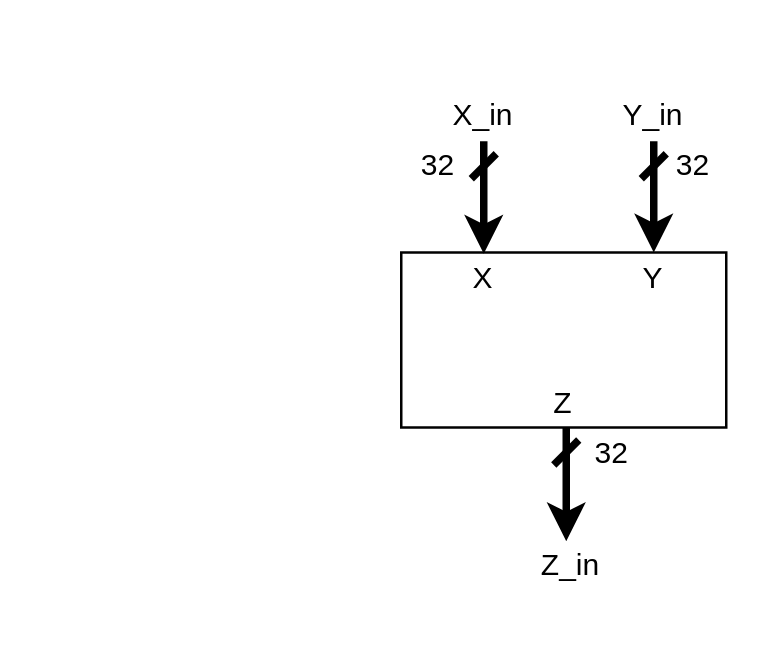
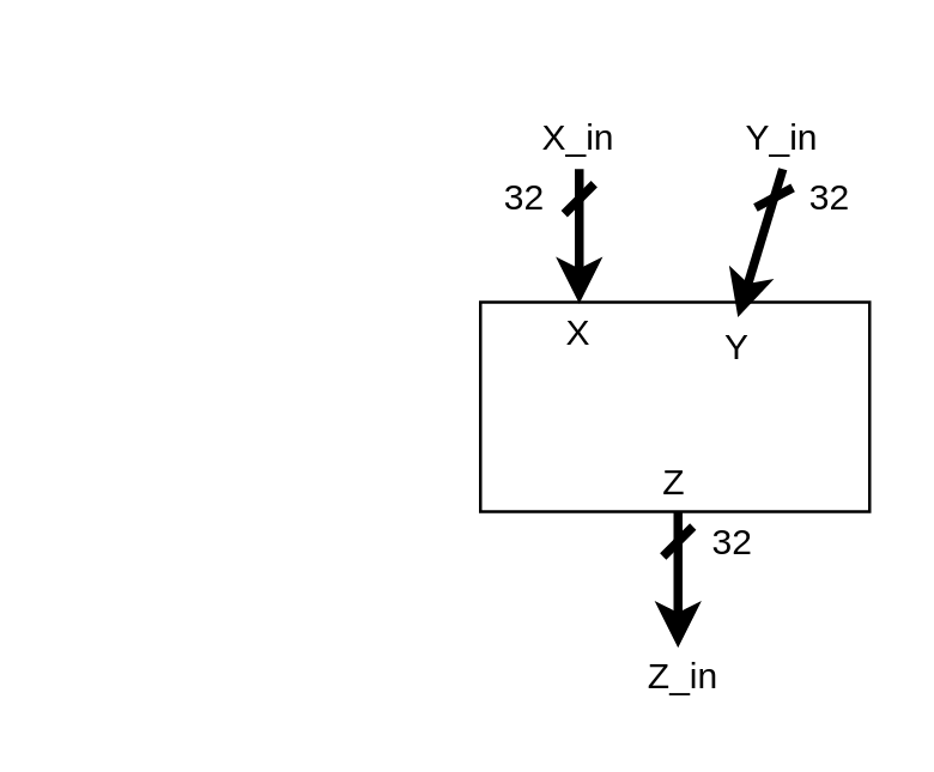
  <mxCell id="0" />
  <mxCell id="1" parent="0" />
  <mxCell id="2" value="" style="rounded=0;whiteSpace=wrap;html=1;" parent="1" vertex="1"><mxGeometry x="160" y="100.5" width="130" height="70" as="geometry" /></mxCell>
  <mxCell id="3" value="" style="endArrow=classic;html=1;strokeWidth=1;strokeColor=none;rounded=0;entryX=0.5;entryY=0;entryDx=0;entryDy=0;" parent="1" edge="1"><mxGeometry width="50" height="50" relative="1" as="geometry"><mxPoint x="130" y="20.5" as="sourcePoint" /><mxPoint x="55" y="100.5" as="targetPoint" /><Array as="points"><mxPoint x="20" y="20.5" /></Array></mxGeometry></mxCell>
  <mxCell id="4" value="32" style="text;html=1;strokeColor=none;fillColor=none;align=center;verticalAlign=middle;whiteSpace=wrap;rounded=0;" parent="1" vertex="1"><mxGeometry x="228" y="170.5" width="33" height="20" as="geometry" /></mxCell>
  <mxCell id="5" value="32" style="text;html=1;strokeColor=none;fillColor=none;align=center;verticalAlign=middle;whiteSpace=wrap;rounded=0;" parent="1" vertex="1"><mxGeometry x="267" y="56" width="20" height="20" as="geometry" /></mxCell>
  <mxCell id="6" value="32" style="text;html=1;strokeColor=none;fillColor=none;align=center;verticalAlign=middle;whiteSpace=wrap;rounded=0;" parent="1" vertex="1"><mxGeometry x="165" y="56" width="20" height="20" as="geometry" /></mxCell>
  <mxCell id="7" value="X" style="text;html=1;strokeColor=none;fillColor=none;align=center;verticalAlign=middle;whiteSpace=wrap;rounded=0;" parent="1" vertex="1"><mxGeometry x="173" y="100.5" width="40" height="20" as="geometry" /></mxCell>
- <mxCell id="8" value="Y" style="text;html=1;strokeColor=none;fillColor=none;align=center;verticalAlign=middle;whiteSpace=wrap;rounded=0;" parent="1" vertex="1"><mxGeometry x="241" y="100.5" width="40" height="20" as="geometry" /></mxCell>
+ <mxCell id="8" value="Y" style="text;html=1;strokeColor=none;fillColor=none;align=center;verticalAlign=middle;whiteSpace=wrap;rounded=0;" parent="1" vertex="1"><mxGeometry x="226" y="105.5" width="40" height="20" as="geometry" /></mxCell>
  <mxCell id="9" value="Z" style="text;html=1;strokeColor=none;fillColor=none;align=center;verticalAlign=middle;whiteSpace=wrap;rounded=0;" parent="1" vertex="1"><mxGeometry x="205" y="150.5" width="40" height="20" as="geometry" /></mxCell>
  <mxCell id="10" value="" style="endArrow=classic;html=1;strokeWidth=3;startArrow=dash;startFill=0;" parent="1" edge="1"><mxGeometry width="50" height="50" relative="1" as="geometry"><mxPoint x="193" y="56" as="sourcePoint" /><mxPoint x="193" y="101" as="targetPoint" /></mxGeometry></mxCell>
  <mxCell id="11" value="" style="endArrow=classic;html=1;entryX=0.5;entryY=0;entryDx=0;entryDy=0;strokeWidth=3;startArrow=dash;startFill=0;" parent="1" target="8" edge="1"><mxGeometry width="50" height="50" relative="1" as="geometry"><mxPoint x="261" y="56" as="sourcePoint" /><mxPoint x="203" y="107" as="targetPoint" /></mxGeometry></mxCell>
  <mxCell id="12" value="" style="endArrow=classic;html=1;strokeWidth=3;startArrow=dash;startFill=0;exitX=0.5;exitY=1;exitDx=0;exitDy=0;" parent="1" edge="1"><mxGeometry width="50" height="50" relative="1" as="geometry"><mxPoint x="226" y="170.5" as="sourcePoint" /><mxPoint x="226" y="216" as="targetPoint" /></mxGeometry></mxCell>
  <mxCell id="13" value="X_in" style="text;html=1;strokeColor=none;fillColor=none;align=center;verticalAlign=middle;whiteSpace=wrap;rounded=0;" vertex="1" parent="1"><mxGeometry x="173" y="36" width="40" height="20" as="geometry" /></mxCell>
  <mxCell id="14" value="Y_in" style="text;html=1;strokeColor=none;fillColor=none;align=center;verticalAlign=middle;whiteSpace=wrap;rounded=0;" vertex="1" parent="1"><mxGeometry x="241" y="36" width="40" height="20" as="geometry" /></mxCell>
  <mxCell id="15" value="Z_in" style="text;html=1;strokeColor=none;fillColor=none;align=center;verticalAlign=middle;whiteSpace=wrap;rounded=0;" vertex="1" parent="1"><mxGeometry x="208" y="216" width="40" height="20" as="geometry" /></mxCell>
